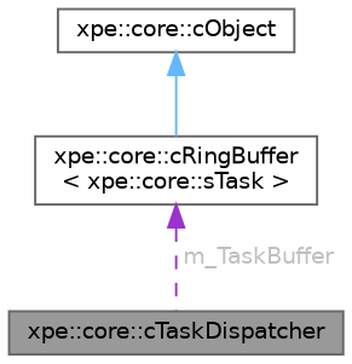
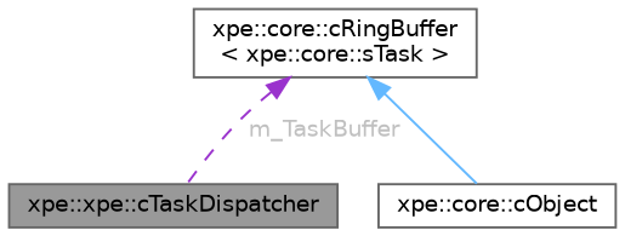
  digraph {
    node [color=gray40 fillcolor=white fontname=Helvetica fontsize=10 shape=box style=filled]
    edge [dir=back fontname=Helvetica fontsize=10 labelfontname=Helvetica labelfontsize=10]
-   n1 [fillcolor=grey60 fontcolor=black height=0.2 label="xpe::core::cTaskDispatcher" width=0.4]
+   n1 [fillcolor=grey60 fontcolor=black height=0.2 label="xpe::xpe::cTaskDispatcher" width=0.4]
    n2 [height=0.2 label="xpe::core::cObject" width=0.4]
    n3 [height=0.2 label="xpe::core::cRingBuffer\l\< xpe::core::sTask \>" width=0.4]
-   n2 -> n3 [color=steelblue1 style=solid]
+   n3 -> n2 [color=steelblue1 style=solid]
    n3 -> n1 [color=darkorchid3 fontcolor=grey label=" m_TaskBuffer" style=dashed]
  }
